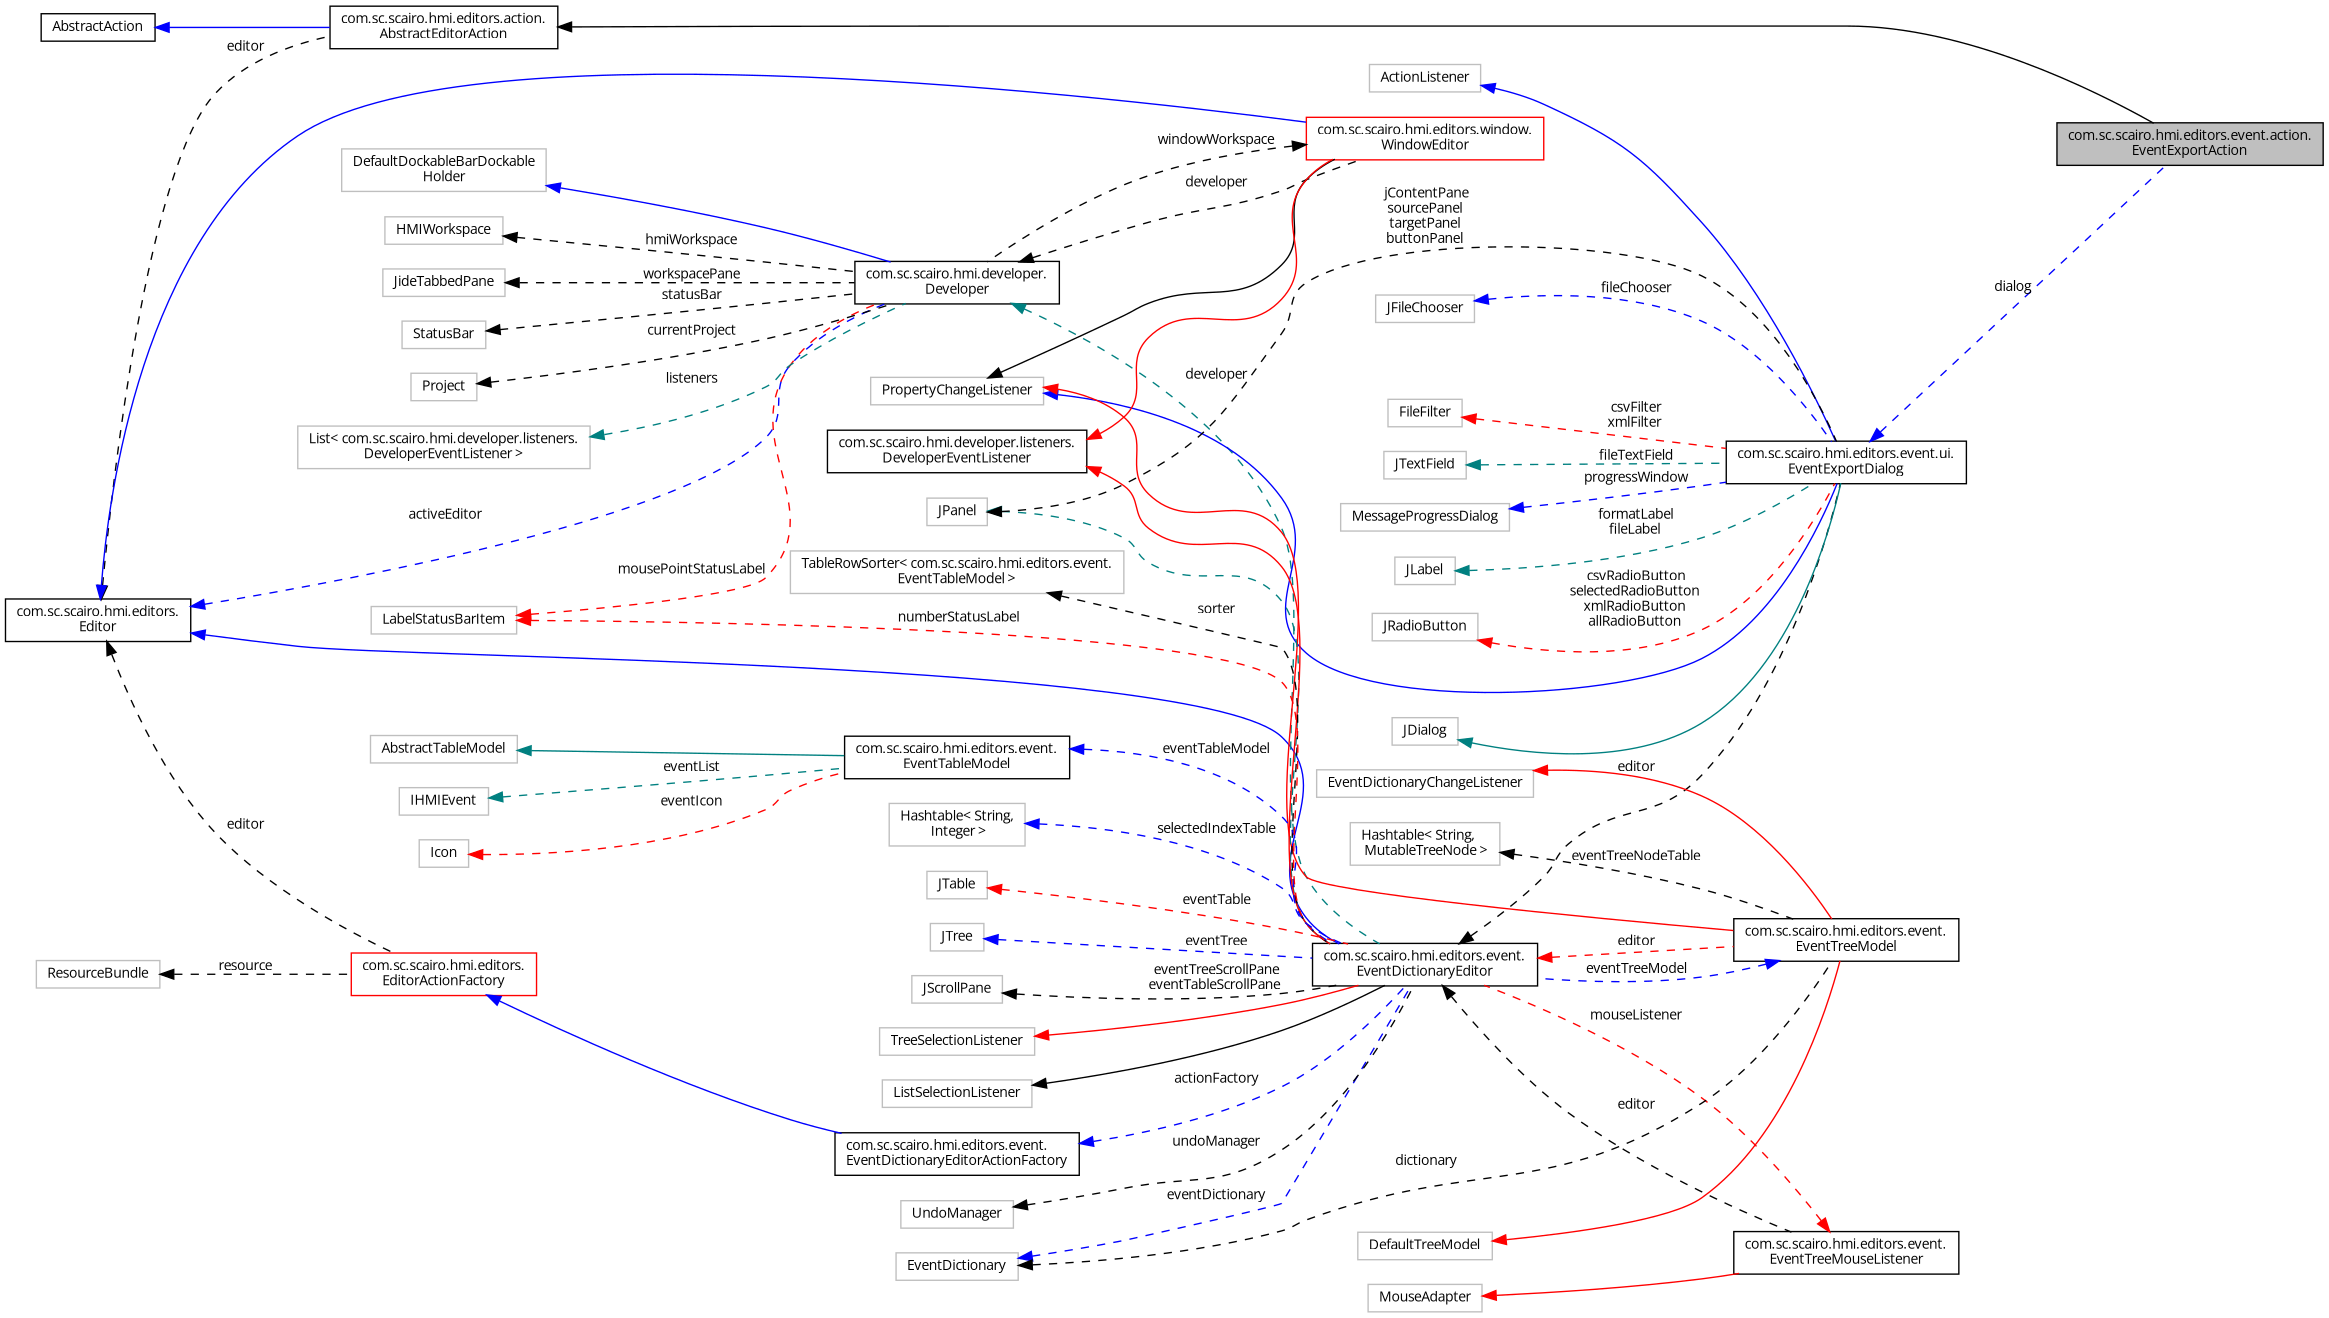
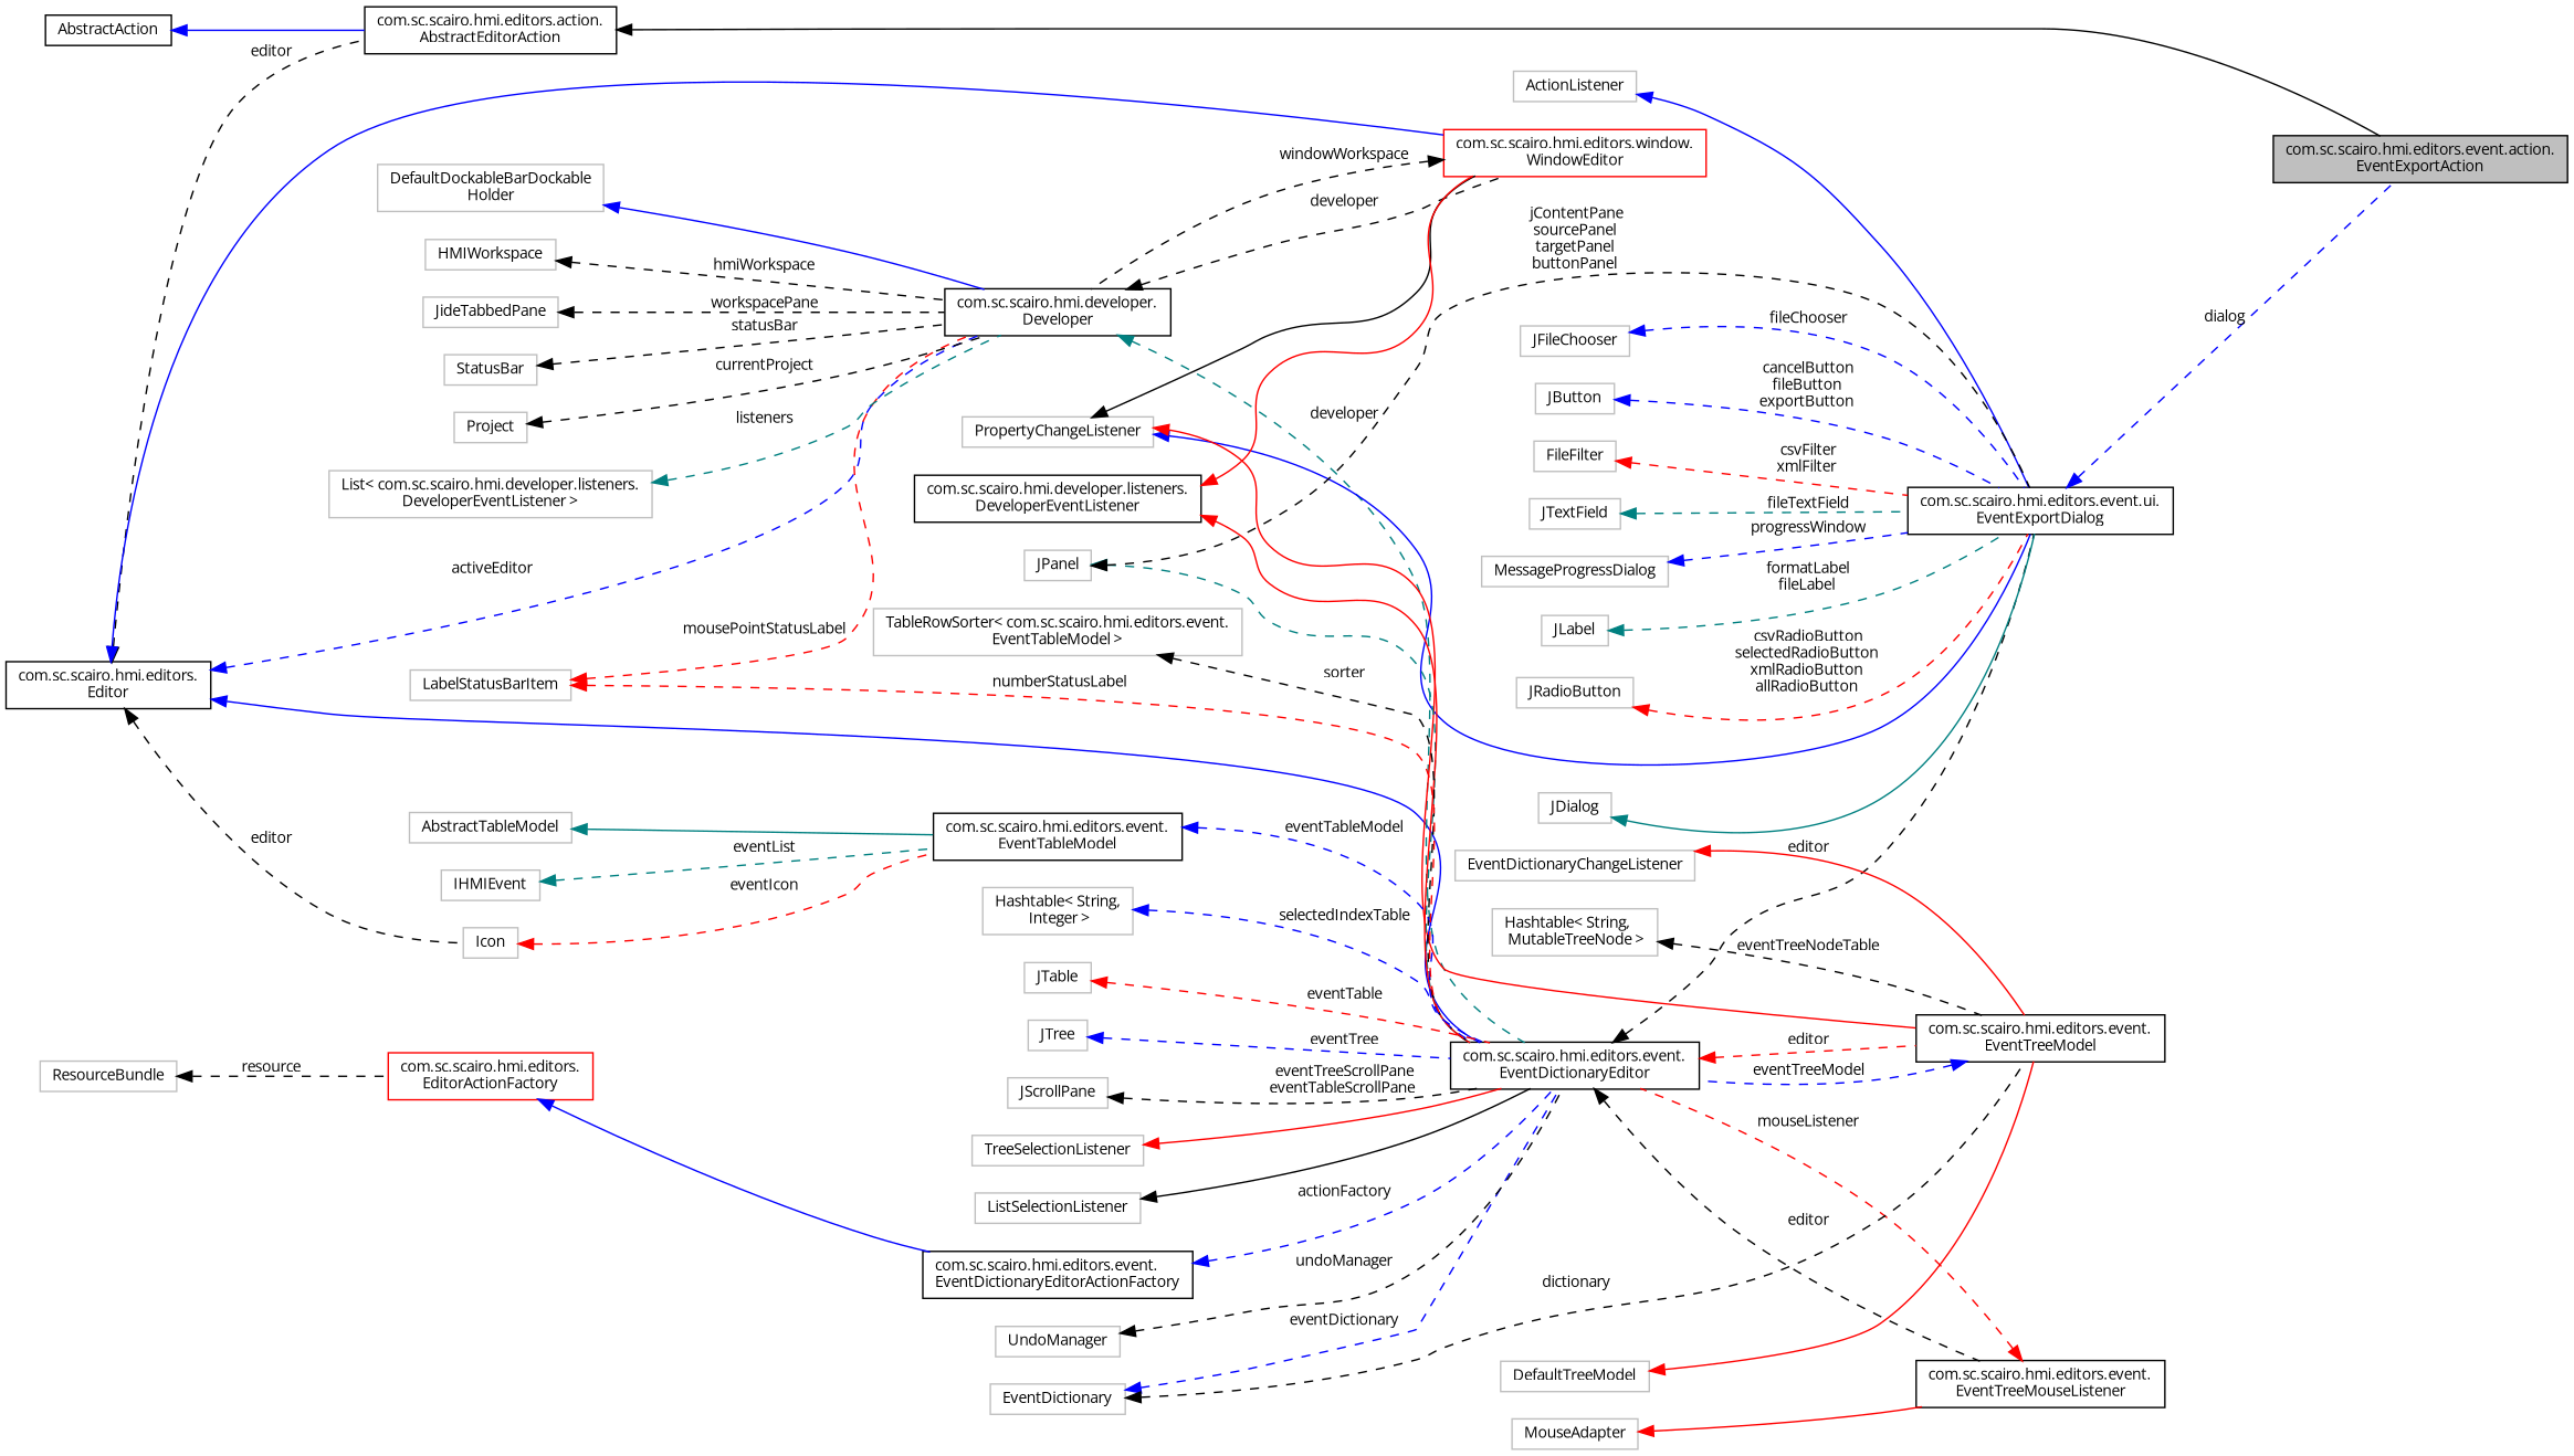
  digraph {
    fontname="Open Sans"
    rankdir=LR
    node [color=grey75 fillcolor=white fontname="Open Sans" fontsize=10 shape=record style=filled]
    edge [color=black dir=back fontname="Open Sans" fontsize=10 labelfontname=Helvetica labelfontsize=10 style=dashed]
    n1 [color=black fillcolor=grey75 fontcolor=black height=0.2 label="com.sc.scairo.hmi.editors.event.action.\lEventExportAction" width=0.4]
    n2 [color=black height=0.2 label="com.sc.scairo.hmi.editors.action.\lAbstractEditorAction" width=0.4]
    n3 [color=black height=0.2 label=AbstractAction width=0.4]
    n4 [color=black height=0.2 label="com.sc.scairo.hmi.editors.\lEditor" width=0.4]
    n5 [color=black height=0.2 label="com.sc.scairo.hmi.editors.event.\lEventDictionaryEditor" width=0.4]
    n6 [color=red height=0.2 label="com.sc.scairo.hmi.editors.\lEditorActionFactory" width=0.4]
    n7 [color=black height=0.2 label="com.sc.scairo.hmi.developer.\lDeveloper" width=0.4]
    n8 [color=red height=0.2 label="com.sc.scairo.hmi.editors.window.\lWindowEditor" width=0.4]
    n9 [color=black height=0.2 label="com.sc.scairo.hmi.editors.event.ui.\lEventExportDialog" width=0.4]
    n10 [color=black height=0.2 label="com.sc.scairo.hmi.editors.event.\lEventTreeModel" width=0.4]
    n11 [color=black height=0.2 label="com.sc.scairo.hmi.editors.event.\lEventTreeMouseListener" width=0.4]
    n12 [color=black height=0.2 label="com.sc.scairo.hmi.editors.event.\lEventDictionaryEditorActionFactory" width=0.4]
    n13 [height=0.2 label=JDialog width=0.4]
    n14 [height=0.2 label=ActionListener width=0.4]
    n15 [height=0.2 label=PropertyChangeListener width=0.4]
    n16 [height=0.2 label=JFileChooser width=0.4]
+   n17 [height=0.2 label=JButton width=0.4]
    n18 [height=0.2 label=JPanel width=0.4]
    n19 [color=black height=0.2 label="com.sc.scairo.hmi.developer.listeners.\lDeveloperEventListener" width=0.4]
    n20 [height=0.2 label=TreeSelectionListener width=0.4]
    n21 [height=0.2 label=ListSelectionListener width=0.4]
    n22 [height=0.2 label=DefaultTreeModel width=0.4]
    n23 [height=0.2 label=EventDictionaryChangeListener width=0.4]
    n24 [height=0.2 label="Hashtable\< String,\l MutableTreeNode \>" width=0.4]
    n25 [height=0.2 label=EventDictionary width=0.4]
    n26 [height=0.2 label=UndoManager width=0.4]
    n27 [height=0.2 label="TableRowSorter\< com.sc.scairo.hmi.editors.event.\lEventTableModel \>" width=0.4]
    n28 [color=black height=0.2 label="com.sc.scairo.hmi.editors.event.\lEventTableModel" width=0.4]
    n29 [height=0.2 label=AbstractTableModel width=0.4]
    n30 [height=0.2 label=IHMIEvent width=0.4]
    n31 [height=0.2 label=Icon width=0.4]
    n32 [height=0.2 label=LabelStatusBarItem width=0.4]
    n33 [height=0.2 label="Hashtable\< String,\l Integer \>" width=0.4]
    n34 [height=0.2 label=ResourceBundle width=0.4]
    n35 [height=0.2 label=MouseAdapter width=0.4]
    n36 [height=0.2 label=JTable width=0.4]
    n37 [height=0.2 label="DefaultDockableBarDockable\lHolder" width=0.4]
    n38 [height=0.2 label=HMIWorkspace width=0.4]
    n39 [height=0.2 label=JideTabbedPane width=0.4]
    n40 [height=0.2 label=StatusBar width=0.4]
    n41 [height=0.2 label=Project width=0.4]
    n42 [height=0.2 label="List\< com.sc.scairo.hmi.developer.listeners.\lDeveloperEventListener \>" width=0.4]
    n43 [height=0.2 label=JTree width=0.4]
    n44 [height=0.2 label=JScrollPane width=0.4]
    n45 [height=0.2 label=FileFilter width=0.4]
    n46 [height=0.2 label=JTextField width=0.4]
    n47 [height=0.2 label=MessageProgressDialog width=0.4]
    n48 [height=0.2 label=JLabel width=0.4]
    n49 [height=0.2 label=JRadioButton width=0.4]
    n2 -> n1 [style=solid]
    n3 -> n2 [color=blue style=solid]
    n4 -> n2 [label=" editor"]
    n4 -> n5 [color=blue style=solid]
-   n4 -> n6 [label=" editor"]
+   n4 -> n31 [label=" editor"]
    n4 -> n7 [color=blue label=" activeEditor"]
    n4 -> n8 [color=blue style=solid]
    n5 -> n9 [label=" editor"]
    n5 -> n10 [color=red label=" editor"]
    n5 -> n11 [label=" editor"]
    n6 -> n12 [color=blue style=solid]
    n7 -> n5 [color=teal label=" developer"]
    n7 -> n8 [label=" developer"]
    n8 -> n7 [label=" windowWorkspace"]
    n9 -> n1 [color=blue label=" dialog"]
    n10 -> n5 [color=blue label=" eventTreeModel"]
    n11 -> n5 [color=red label=" mouseListener"]
    n12 -> n5 [color=blue label=" actionFactory"]
    n13 -> n9 [color=teal style=solid]
    n14 -> n9 [color=blue style=solid]
    n15 -> n8 [style=solid]
    n15 -> n9 [color=blue style=solid]
    n15 -> n10 [color=red style=solid]
    n16 -> n9 [color=blue label=" fileChooser"]
+   n17 -> n9 [color=blue label=" cancelButton\nfileButton\nexportButton"]
    n18 -> n5 [color=teal]
    n18 -> n9 [label=" jContentPane\nsourcePanel\ntargetPanel\nbuttonPanel"]
    n19 -> n5 [color=red style=solid]
    n19 -> n8 [color=red style=solid]
    n20 -> n5 [color=red style=solid]
    n21 -> n5 [style=solid]
    n22 -> n10 [color=red style=solid]
    n23 -> n10 [color=red style=solid]
    n24 -> n10 [label=" eventTreeNodeTable"]
    n25 -> n5 [color=blue label=" eventDictionary"]
    n25 -> n10 [label=" dictionary"]
    n26 -> n5 [label=" undoManager"]
    n27 -> n5 [label=" sorter"]
    n28 -> n5 [color=blue label=" eventTableModel"]
    n29 -> n28 [color=teal style=solid]
    n30 -> n28 [color=teal label=" eventList"]
    n31 -> n28 [color=red label=" eventIcon"]
    n32 -> n5 [color=red label=" numberStatusLabel"]
    n32 -> n7 [color=red label=" mousePointStatusLabel"]
    n33 -> n5 [color=blue label=" selectedIndexTable"]
    n34 -> n6 [label=" resource"]
    n35 -> n11 [color=red style=solid]
    n36 -> n5 [color=red label=" eventTable"]
    n37 -> n7 [color=blue style=solid]
    n38 -> n7 [label=" hmiWorkspace"]
    n39 -> n7 [label=" workspacePane"]
    n40 -> n7 [label=" statusBar"]
    n41 -> n7 [label=" currentProject"]
    n42 -> n7 [color=teal label=" listeners"]
    n43 -> n5 [color=blue label=" eventTree"]
    n44 -> n5 [label=" eventTreeScrollPane\neventTableScrollPane"]
    n45 -> n9 [color=red label=" csvFilter\nxmlFilter"]
    n46 -> n9 [color=teal label=" fileTextField"]
    n47 -> n9 [color=blue label=" progressWindow"]
    n48 -> n9 [color=teal label=" formatLabel\nfileLabel"]
    n49 -> n9 [color=red label=" csvRadioButton\nselectedRadioButton\nxmlRadioButton\nallRadioButton"]
  }
